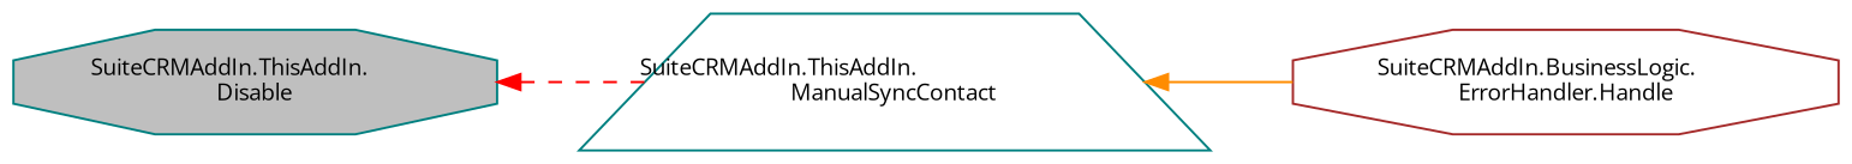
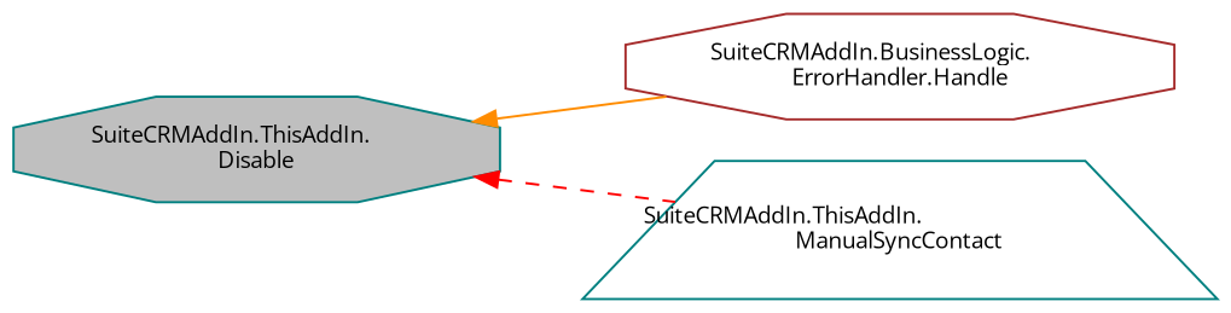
  digraph {
    fontname="Open Sans"
    rankdir=LR
    node [color=teal fillcolor=white fontname="Open Sans" fontsize=10 shape=octagon style=filled]
    edge [dir=back fontname="Open Sans" fontsize=10 labelfontname=Helvetica labelfontsize=10]
    n1 [fillcolor=grey75 fontcolor=black height=0.2 label="SuiteCRMAddIn.ThisAddIn.\lDisable" width=0.4]
    n2 [color=brown height=0.2 label="SuiteCRMAddIn.BusinessLogic.\lErrorHandler.Handle" width=0.4]
    n3 [height=0.2 label="SuiteCRMAddIn.ThisAddIn.\lManualSyncContact" shape=trapezium width=0.4]
-   n3 -> n2 [color=darkorange style=solid]
+   n1 -> n2 [color=darkorange style=solid]
    n1 -> n3 [color=red style=dashed]
  }
